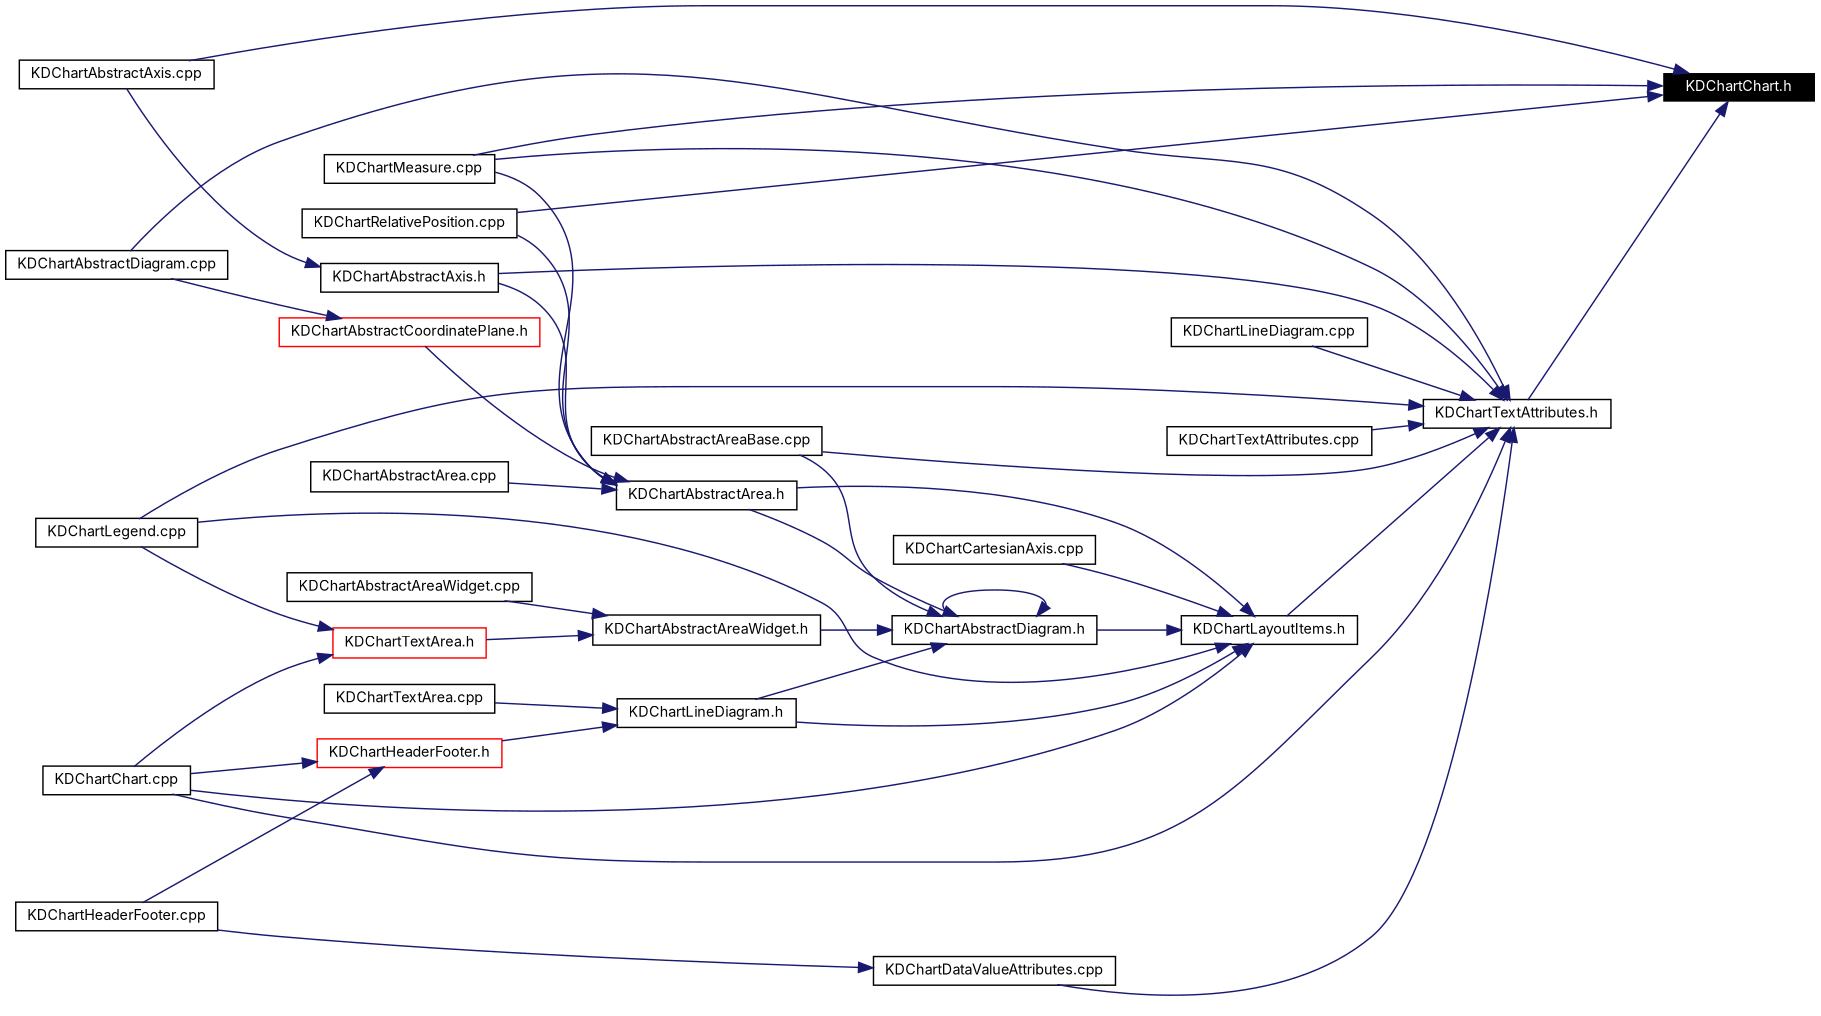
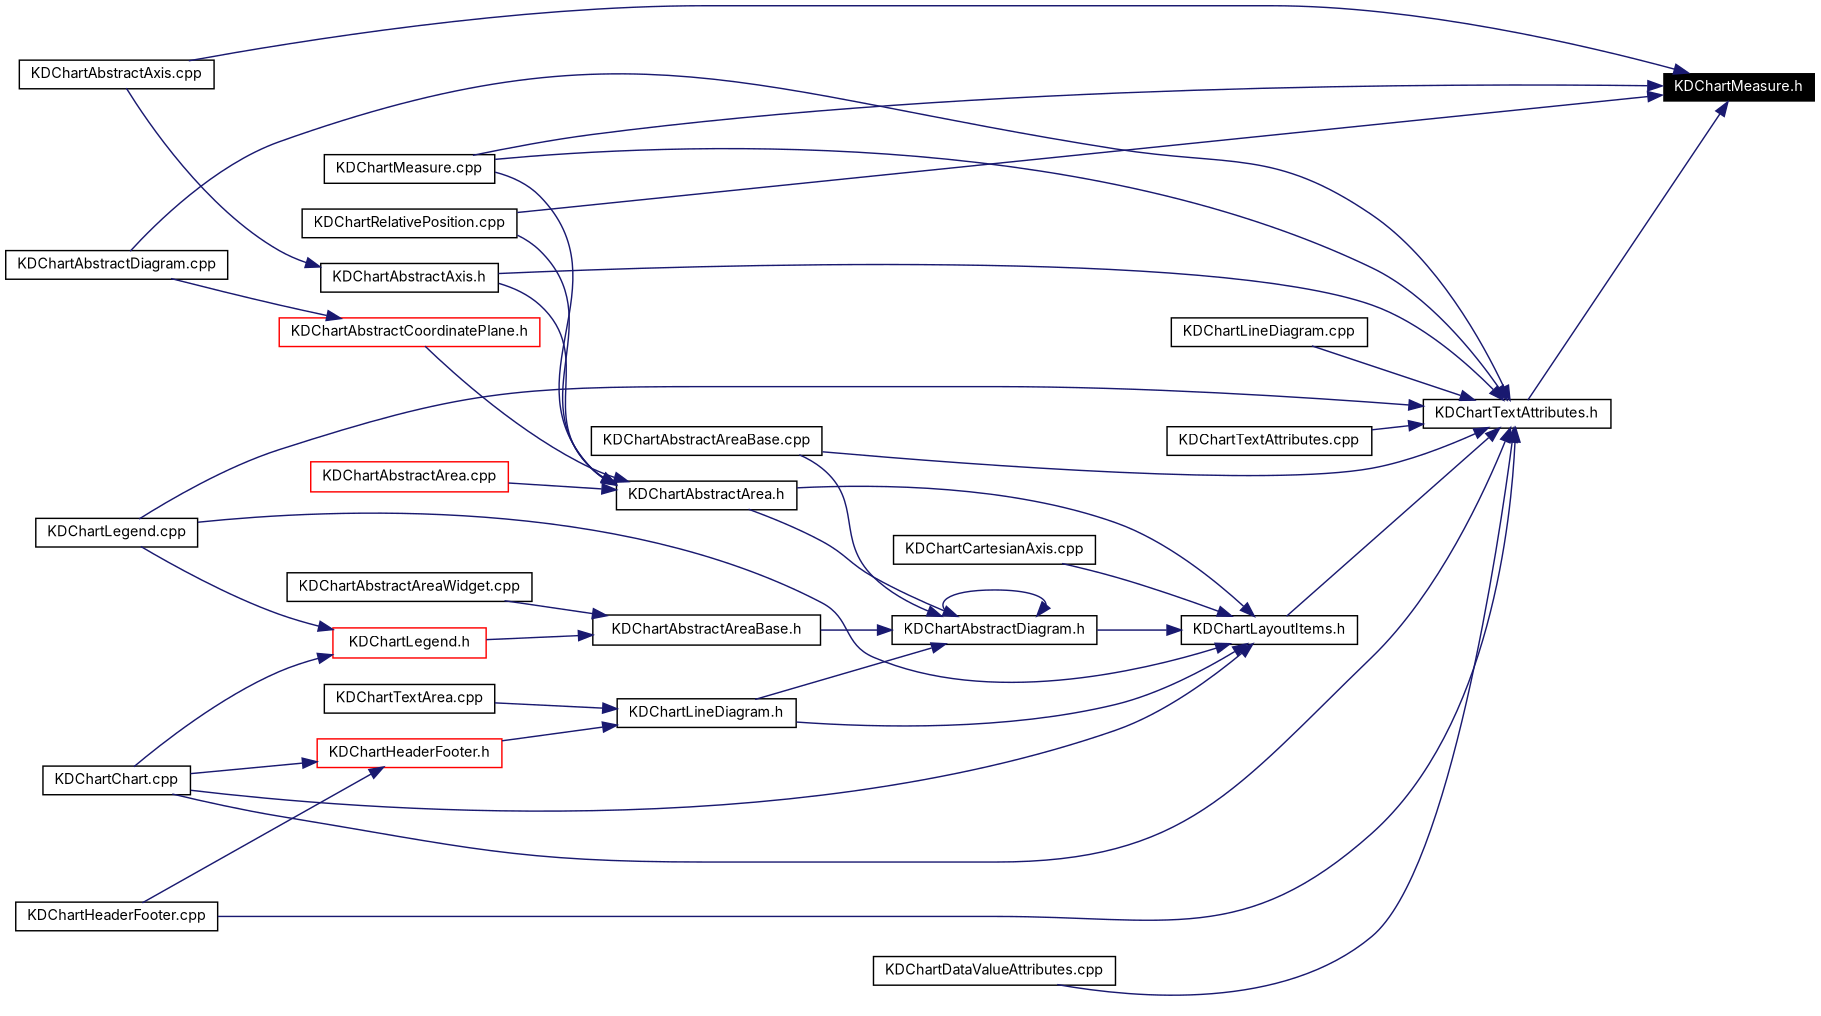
  digraph {
    fontname=Inter
    rankdir=LR
    node [color=black fontname=Inter fontsize=10 shape=record]
    edge [color=midnightblue fontname=Inter fontsize=10 labelfontname=Helvetica labelfontsize=10 style=solid]
-   n1 [color=white fillcolor=black fontcolor=white height=0.2 label="KDChartChart.h" style=filled width=0.4]
+   n1 [color=white fillcolor=black fontcolor=white height=0.2 label="KDChartMeasure.h" style=filled width=0.4]
    n2 [height=0.2 label="KDChartTextAttributes.h" width=0.4]
    n3 [height=0.2 label="KDChartLayoutItems.h" width=0.4]
    n4 [height=0.2 label="KDChartAbstractDiagram.h" width=0.4]
    n5 [height=0.2 label="KDChartAbstractArea.h" width=0.4]
-   n6 [height=0.2 label="KDChartAbstractArea.cpp" width=0.4]
+   n6 [color=red height=0.2 label="KDChartAbstractArea.cpp" width=0.4]
    n7 [height=0.2 label="KDChartAbstractAxis.h" width=0.4]
    n8 [height=0.2 label="KDChartAbstractAxis.cpp" width=0.4]
    n9 [color=red height=0.2 label="KDChartAbstractCoordinatePlane.h" width=0.4]
    n10 [height=0.2 label="KDChartAbstractDiagram.cpp" width=0.4]
    n11 [height=0.2 label="KDChartMeasure.cpp" width=0.4]
    n12 [height=0.2 label="KDChartRelativePosition.cpp" width=0.4]
    n13 [height=0.2 label="KDChartAbstractAreaBase.cpp" width=0.4]
-   n14 [height=0.2 label="KDChartAbstractAreaWidget.h" width=0.4]
+   n14 [height=0.2 label="KDChartAbstractAreaBase.h" width=0.4]
    n15 [height=0.2 label="KDChartAbstractAreaWidget.cpp" width=0.4]
-   n16 [color=red height=0.2 label="KDChartTextArea.h" width=0.4]
+   n16 [color=red height=0.2 label="KDChartLegend.h" width=0.4]
    n17 [height=0.2 label="KDChartChart.cpp" width=0.4]
    n18 [color=red height=0.2 label="KDChartHeaderFooter.h" width=0.4]
    n19 [height=0.2 label="KDChartLineDiagram.h" width=0.4]
    n20 [height=0.2 label="KDChartLegend.cpp" width=0.4]
    n21 [height=0.2 label="KDChartHeaderFooter.cpp" width=0.4]
    n22 [height=0.2 label="KDChartTextArea.cpp" width=0.4]
    n23 [height=0.2 label="KDChartCartesianAxis.cpp" width=0.4]
    n24 [height=0.2 label="KDChartDataValueAttributes.cpp" width=0.4]
    n25 [height=0.2 label="KDChartLineDiagram.cpp" width=0.4]
    n26 [height=0.2 label="KDChartTextAttributes.cpp" width=0.4]
    n2 -> n1
    n3 -> n2
    n4 -> n3
    n4 -> n4
    n5 -> n3
    n5 -> n4
    n6 -> n5
    n7 -> n2
    n7 -> n5
    n8 -> n1
    n8 -> n7
    n9 -> n5
    n10 -> n2
    n10 -> n9
    n11 -> n1
    n11 -> n2
    n11 -> n5
    n12 -> n1
    n12 -> n5
    n13 -> n2
    n13 -> n4
    n14 -> n4
    n15 -> n14
    n16 -> n14
    n17 -> n2
    n17 -> n3
    n17 -> n16
    n17 -> n18
    n18 -> n19
    n19 -> n3
    n19 -> n4
    n20 -> n2
    n20 -> n3
    n20 -> n16
-   n21 -> n24
+   n21 -> n2
    n21 -> n18
    n22 -> n19
    n23 -> n3
    n24 -> n2
    n25 -> n2
    n26 -> n2
  }
